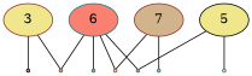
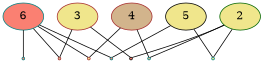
  graph {
    node [color=teal fillcolor=khaki style=filled shape=point]
    n1 [fillcolor=salmon label=6 shape=""]
    factor0 [fillcolor=salmon]
    factor1 [color=brown fillcolor=tan]
    factor2 [color=brown]
    factor3 [fillcolor=salmon]
+   n6 [color=darkgreen label=2 shape=""]
    factor4 [color=black fillcolor=salmon]
    factor5 [fillcolor=tan]
    factor6
    n10 [color=brown label=3 shape=""]
-   n11 [color=brown fillcolor=tan label=7 shape=""]
+   n11 [color=brown fillcolor=tan label=4 shape=""]
    n12 [color=black label=5 shape=""]
    n1 -- factor0
    n1 -- factor1
    n1 -- factor2
    n1 -- factor3
+   n6 -- factor4
+   n6 -- factor5
+   n6 -- factor6
    n10 -- factor1
    n10 -- factor4
    n11 -- factor2
    n11 -- factor5
    n12 -- factor3
    n12 -- factor6
  }
